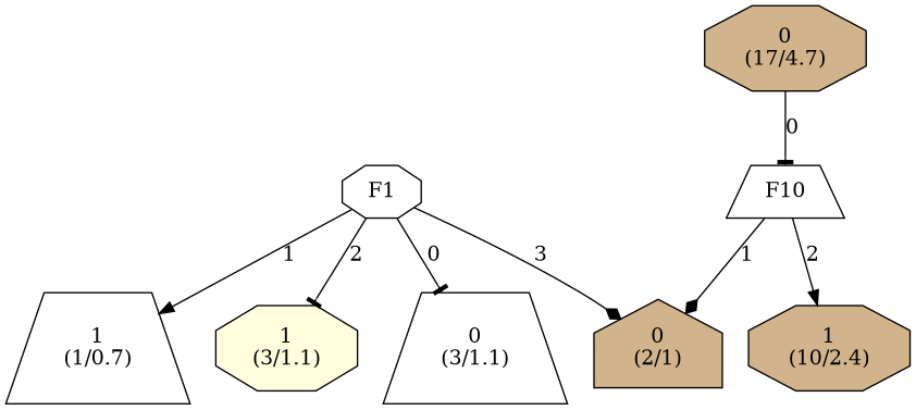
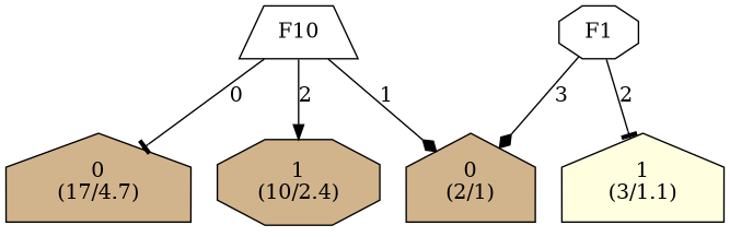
  digraph {
    node [fillcolor=white shape=trapezium style=filled]
    edge [arrowhead=tee]
    n1 [label="F10\n"]
-   n2 [fillcolor=tan label="0\n(17/4.7)" shape=octagon]
+   n2 [fillcolor=tan label="0\n(17/4.7)" shape=house]
    n3 [fillcolor=tan label="1\n(10/2.4)" shape=octagon]
    n4 [fillcolor=tan label="0\n(2/1)" shape=house]
    n5 [label="F1\n" shape=octagon]
-   n6 [label="0\n(3/1.1)"]
-   n7 [label="1\n(1/0.7)"]
-   n8 [fillcolor=lightyellow label="1\n(3/1.1)" shape=octagon]
-   n2 -> n1 [label=0]
+   n8 [fillcolor=lightyellow label="1\n(3/1.1)" shape=house]
+   n1 -> n2 [label=0]
    n1 -> n3 [arrowhead=normal label=2]
    n1 -> n4 [arrowhead=diamond label=1]
    n5 -> n4 [arrowhead=diamond label=3]
-   n5 -> n6 [label=0]
-   n5 -> n7 [arrowhead=normal label=1]
    n5 -> n8 [label=2]
  }
